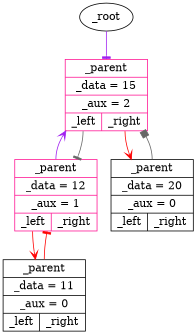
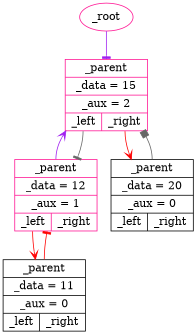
  digraph {
    node [color=black shape=record]
    edge [color=red arrowhead=tee tailport="parent:n"]
-   n1 [label=_root shape=""]
+   n1 [label=_root color=deeppink shape=""]
    n2 [label="{<parent> _parent | _data = 15 | _aux = 2 | { <left> _left | <right> _right } }" color=deeppink]
    n3 [label="{<parent> _parent | _data = 12 | _aux = 1 | { <left> _left | <right> _right } }" color=deeppink]
    n4 [label="{<parent> _parent | _data = 20 | _aux = 0 | { <left> _left | <right> _right } }"]
    n5 [label="{<parent> _parent | _data = 11 | _aux = 0 | { <left> _left | <right> _right } }"]
    n1 -> n2 [color=purple tailport=""]
    n2 -> n3 [tailport="left:s" color=gray40]
    n2 -> n4 [tailport="right:s" arrowhead=vee]
    n3 -> n2 [color=purple arrowhead=vee]
    n3 -> n5 [tailport="left:s" arrowhead=vee]
    n4 -> n2 [color=gray40 arrowhead=box]
    n5 -> n3
  }
